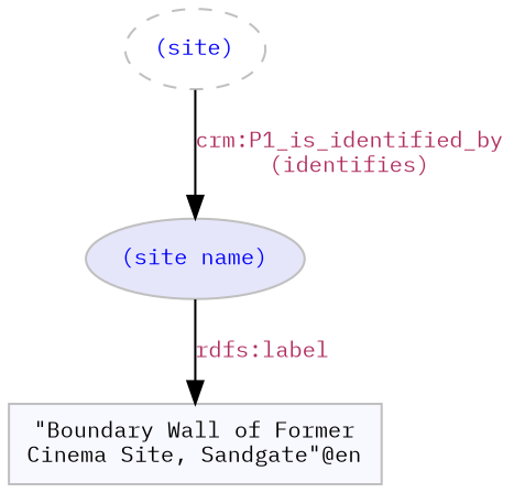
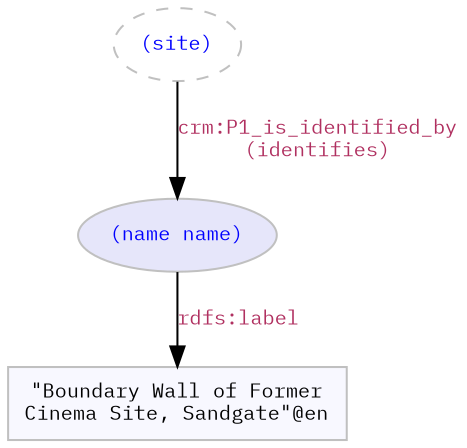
  digraph {
    fontname="IBM Plex Mono"
    node [color=gray fillcolor=ghostwhite fontcolor=blue fontname="IBM Plex Mono" fontsize=10 style=filled]
    edge [color=black fontcolor=maroon fontname="IBM Plex Mono" fontsize=10]
    "(site)" [style=dashed]
-   "(site name)" [fillcolor=lavender]
+   "(site name)" [fillcolor=lavender label="(name name)"]
    "\"Boundary Wall of Former\nCinema Site, Sandgate\"@en" [fontcolor=black shape=box]
    "(site)" -> "(site name)" [label="crm:P1_is_identified_by\n(identifies)"]
    "(site name)" -> "\"Boundary Wall of Former\nCinema Site, Sandgate\"@en" [label="rdfs:label"]
  }
